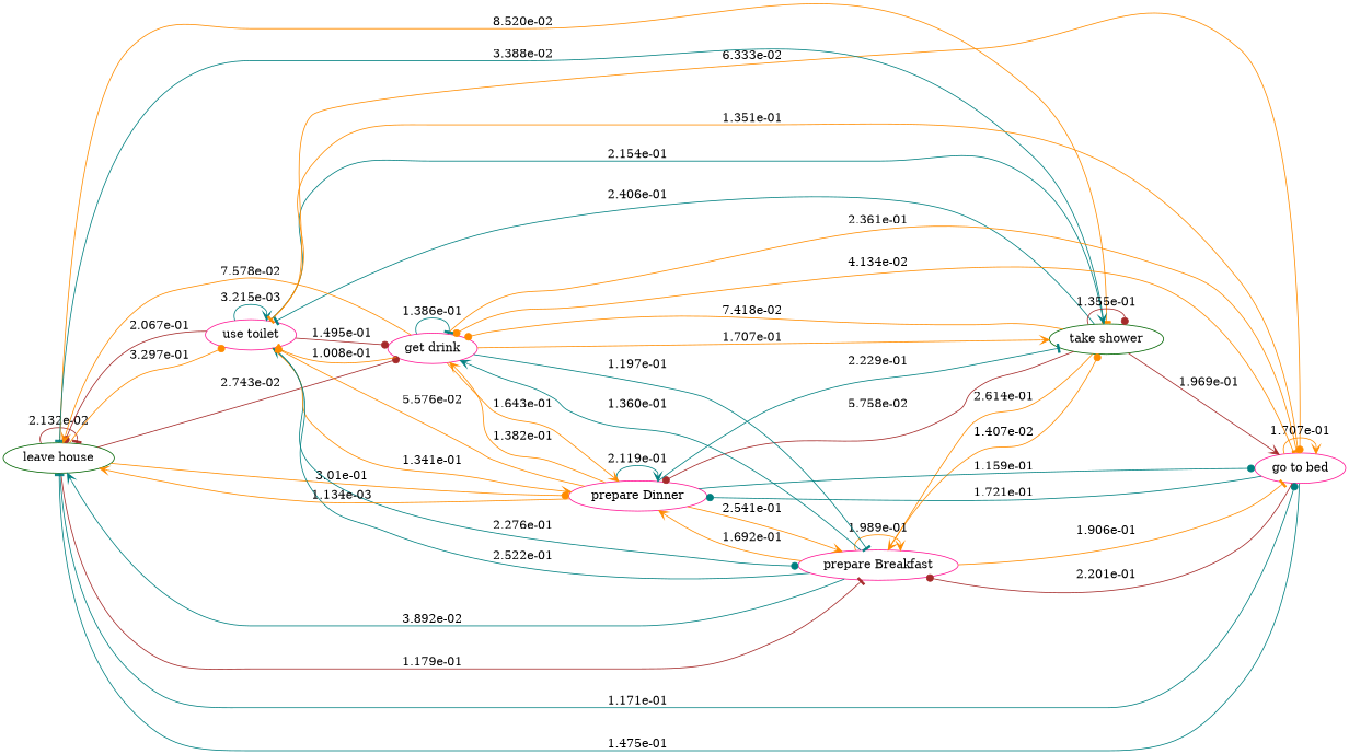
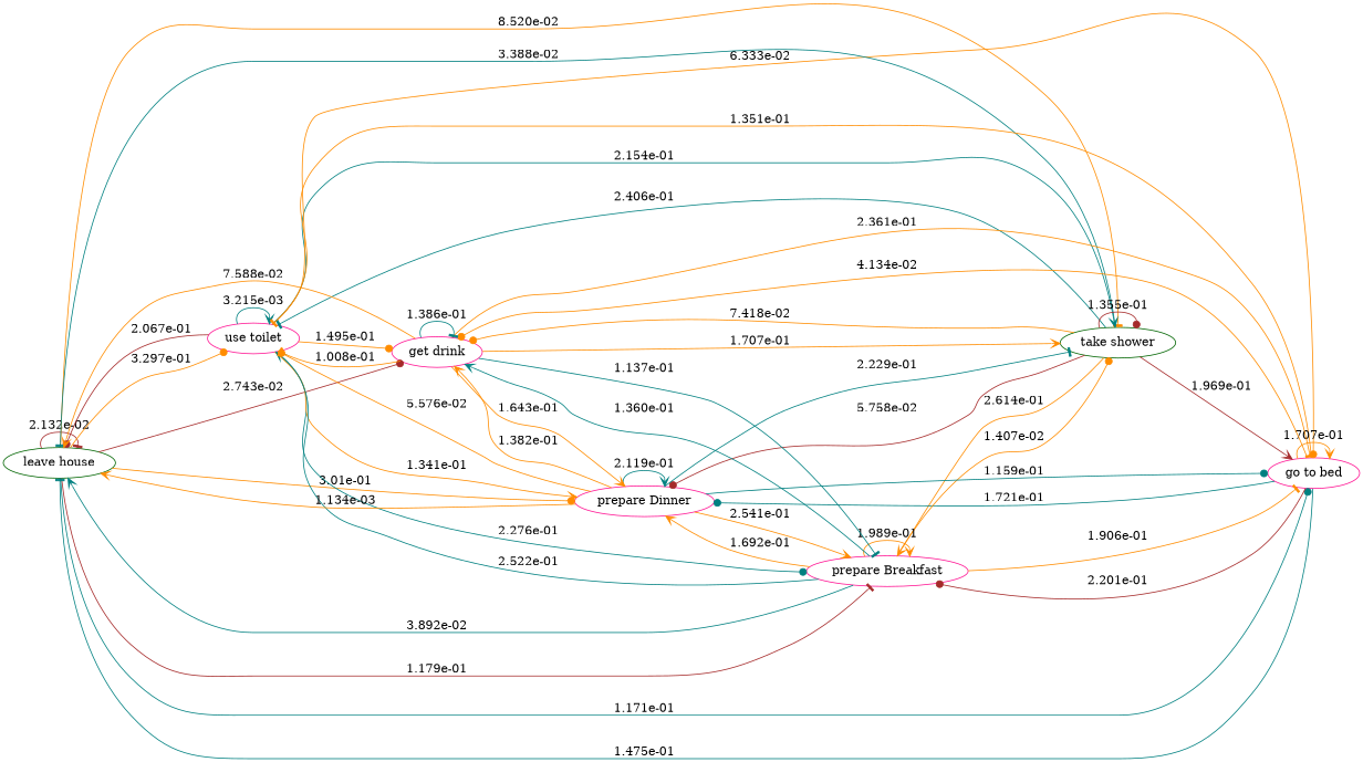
  digraph {
    rankdir=LR
    node [color=deeppink]
    edge [arrowhead=vee color=darkorange]
    n1 [color=darkgreen label="leave house"]
    n2 [label="use toilet"]
    n3 [color=darkgreen label="take shower"]
    n4 [label="go to bed"]
    n5 [label="prepare Breakfast"]
    n6 [label="prepare Dinner"]
    n7 [label="get drink"]
    n1 -> n1 [arrowhead=tee color=brown label="2.132e-02"]
    n1 -> n2 [arrowhead=dot label="3.297e-01"]
    n1 -> n3 [arrowhead=tee label="8.520e-02"]
    n1 -> n4 [arrowhead=dot color=teal label="1.171e-01"]
    n1 -> n5 [arrowhead=tee color=brown label="1.179e-01"]
    n1 -> n6 [arrowhead=dot label="3.01e-01"]
    n1 -> n7 [arrowhead=dot color=brown label="2.743e-02"]
    n2 -> n1 [arrowhead=dot color=brown label="2.067e-01"]
    n2 -> n2 [color=teal label="3.215e-03"]
    n2 -> n3 [color=teal label="2.154e-01"]
    n2 -> n4 [arrowhead=dot label="6.333e-02"]
    n2 -> n5 [arrowhead=dot color=teal label="2.276e-01"]
    n2 -> n6 [label="1.341e-01"]
-   n2 -> n7 [arrowhead=dot color=brown label="1.495e-01"]
+   n2 -> n7 [arrowhead=dot label="1.495e-01"]
    n3 -> n1 [arrowhead=tee color=teal label="3.388e-02"]
    n3 -> n2 [arrowhead=tee color=teal label="2.406e-01"]
    n3 -> n3 [arrowhead=dot color=brown label="1.355e-01"]
    n3 -> n4 [color=brown label="1.969e-01"]
    n3 -> n5 [label="2.614e-01"]
    n3 -> n6 [arrowhead=dot color=brown label="5.758e-02"]
    n3 -> n7 [arrowhead=dot label="7.418e-02"]
    n4 -> n1 [arrowhead=tee color=teal label="1.475e-01"]
    n4 -> n2 [arrowhead=tee label="1.351e-01"]
    n4 -> n4 [label="1.707e-01"]
    n4 -> n5 [arrowhead=dot color=brown label="2.201e-01"]
    n4 -> n6 [arrowhead=dot color=teal label="1.721e-01"]
    n4 -> n7 [arrowhead=dot label="4.134e-02"]
    n5 -> n1 [color=teal label="3.892e-02"]
    n5 -> n2 [color=teal label="2.522e-01"]
    n5 -> n3 [arrowhead=dot label="1.407e-02"]
    n5 -> n4 [arrowhead=tee label="1.906e-01"]
    n5 -> n5 [label="1.989e-01"]
    n5 -> n6 [label="1.692e-01"]
    n5 -> n7 [color=teal label="1.360e-01"]
    n6 -> n1 [label="1.134e-03"]
    n6 -> n2 [arrowhead=dot label="5.576e-02"]
    n6 -> n3 [arrowhead=tee color=teal label="2.229e-01"]
    n6 -> n4 [arrowhead=dot color=teal label="1.159e-01"]
    n6 -> n5 [label="2.541e-01"]
    n6 -> n6 [color=teal label="2.119e-01"]
    n6 -> n7 [label="1.382e-01"]
-   n7 -> n1 [label="7.578e-02"]
+   n7 -> n1 [label="7.588e-02"]
    n7 -> n2 [arrowhead=tee label="1.008e-01"]
    n7 -> n3 [label="1.707e-01"]
    n7 -> n4 [arrowhead=tee label="2.361e-01"]
-   n7 -> n5 [arrowhead=tee color=teal label="1.197e-01"]
+   n7 -> n5 [arrowhead=tee color=teal label="1.137e-01"]
    n7 -> n6 [label="1.643e-01"]
    n7 -> n7 [arrowhead=tee color=teal label="1.386e-01"]
  }
